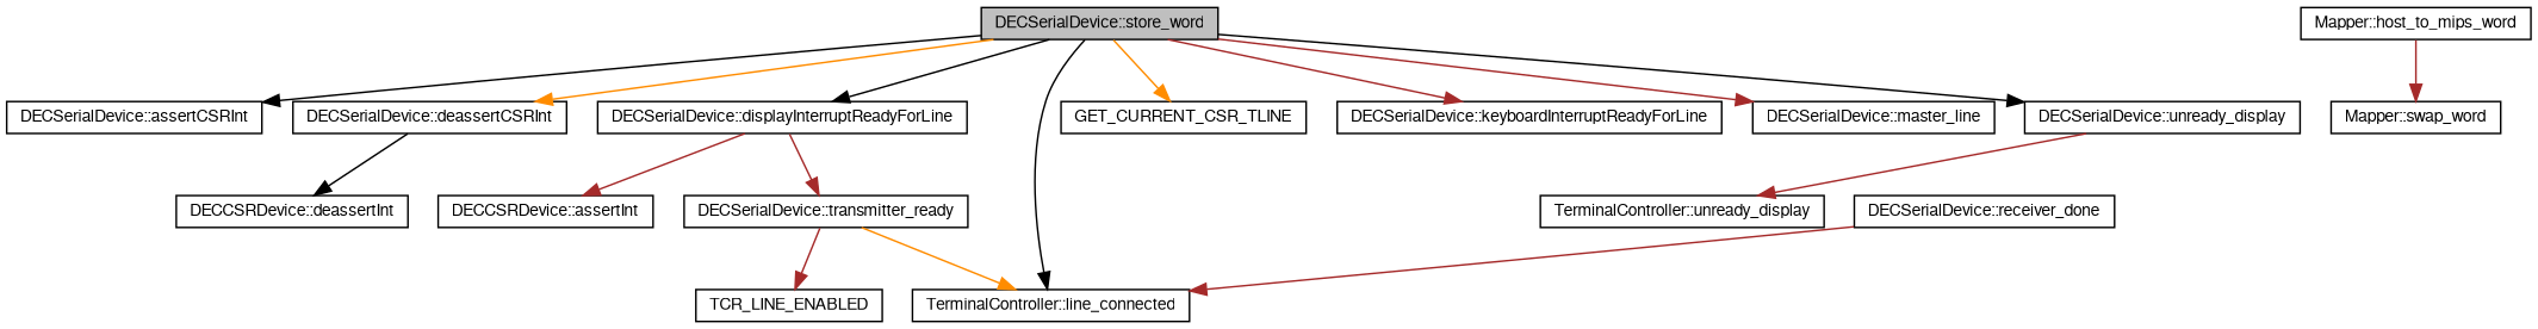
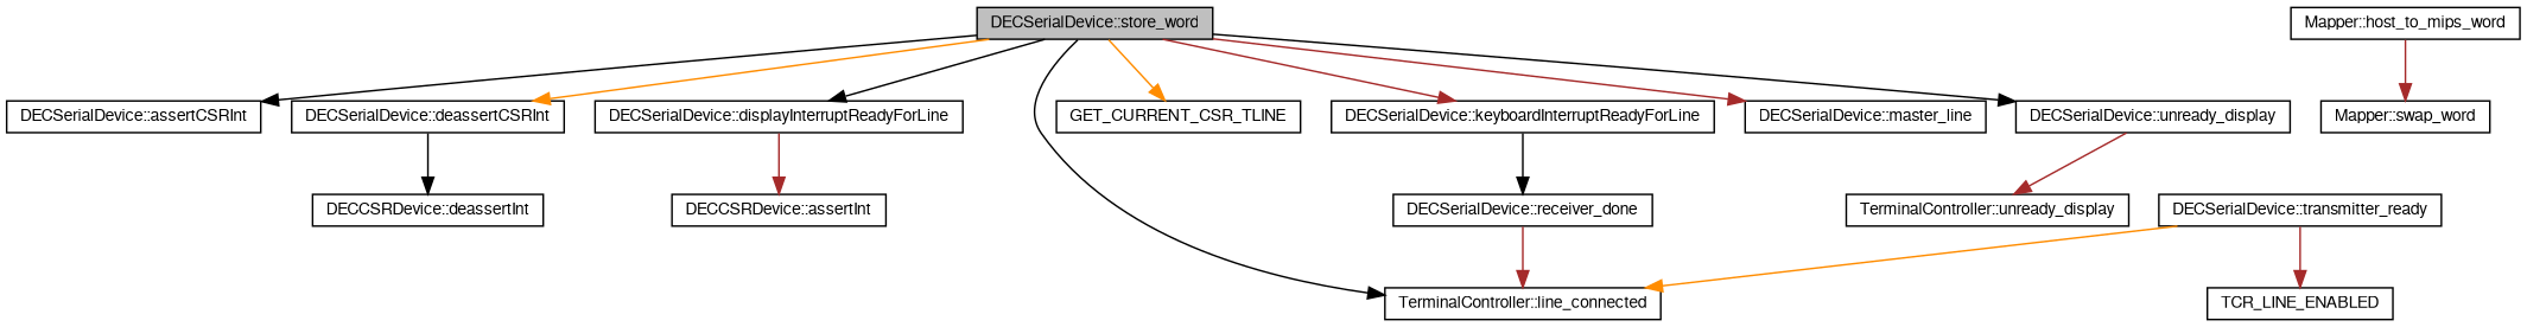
  digraph {
    rankdir=TB
    node [color=black fillcolor=white fontname=FreeSans fontsize=10 shape=record style=filled]
    edge [color=brown fontname=FreeSans fontsize=10 labelfontname=FreeSans labelfontsize=10 style=solid]
    n1 [fillcolor=grey75 fontcolor=black height=0.2 label="DECSerialDevice::store_word" width=0.4]
    n2 [height=0.2 label="DECSerialDevice::assertCSRInt" width=0.4]
    n3 [height=0.2 label="DECSerialDevice::deassertCSRInt" width=0.4]
    n4 [height=0.2 label="DECSerialDevice::displayInterruptReadyForLine" width=0.4]
    n5 [height=0.2 label="TerminalController::line_connected" width=0.4]
    n6 [height=0.2 label=GET_CURRENT_CSR_TLINE width=0.4]
    n7 [height=0.2 label="DECSerialDevice::keyboardInterruptReadyForLine" width=0.4]
    n8 [height=0.2 label="DECSerialDevice::master_line" width=0.4]
    n9 [height=0.2 label="DECSerialDevice::unready_display" width=0.4]
    n10 [height=0.2 label="DECCSRDevice::deassertInt" width=0.4]
    n11 [height=0.2 label="DECCSRDevice::assertInt" width=0.4]
    n12 [height=0.2 label="DECSerialDevice::transmitter_ready" width=0.4]
    n13 [height=0.2 label="Mapper::host_to_mips_word" width=0.4]
    n14 [height=0.2 label="Mapper::swap_word" width=0.4]
    n15 [height=0.2 label="DECSerialDevice::receiver_done" width=0.4]
    n16 [height=0.2 label="TerminalController::unready_display" width=0.4]
    n17 [height=0.2 label=TCR_LINE_ENABLED width=0.4]
    n1 -> n2 [color=black]
    n1 -> n3 [color=darkorange]
    n1 -> n4 [color=black]
    n1 -> n5 [color=black]
    n1 -> n6 [color=darkorange]
    n1 -> n7
    n1 -> n8
    n1 -> n9 [color=black]
    n3 -> n10 [color=black]
    n4 -> n11
-   n4 -> n12
+   n7 -> n15 [color=black]
    n9 -> n16
    n12 -> n5 [color=darkorange]
    n12 -> n17
    n13 -> n14
    n15 -> n5
  }
